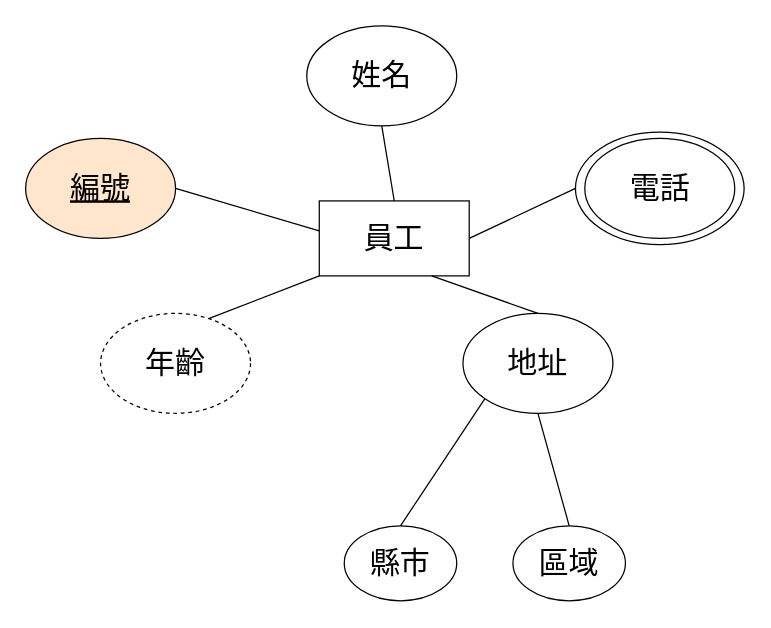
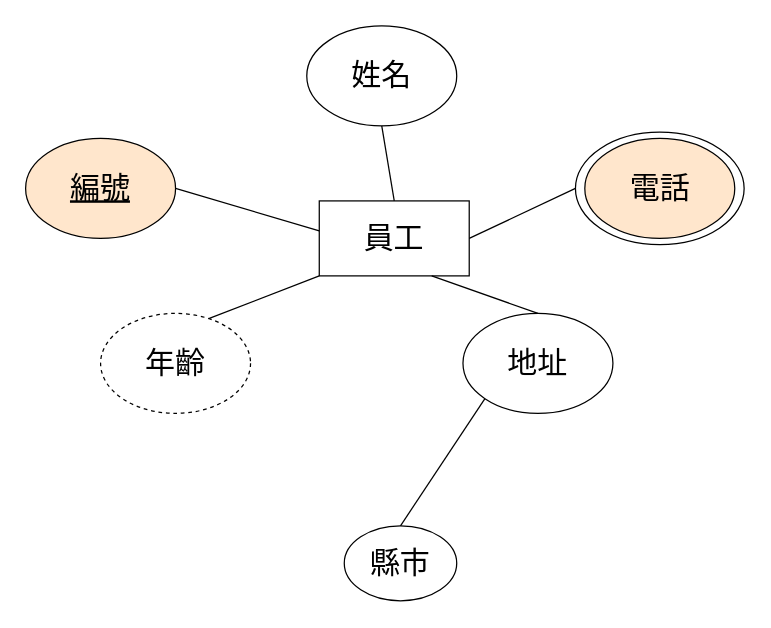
  <mxCell id="0" />
  <mxCell id="1" parent="0" />
  <mxCell id="2" value="" style="ellipse;whiteSpace=wrap;html=1;" parent="1" vertex="1"><mxGeometry x="460" y="105" width="135" height="90" as="geometry" /></mxCell>
  <mxCell id="3" value="&lt;font style=&quot;font-size: 24px;&quot;&gt;員工&lt;/font&gt;" style="rounded=0;whiteSpace=wrap;html=1;" parent="1" vertex="1"><mxGeometry x="255" y="160" width="120" height="60" as="geometry" /></mxCell>
  <mxCell id="4" value="&lt;font style=&quot;font-size: 24px;&quot;&gt;&lt;u&gt;編號&lt;/u&gt;&lt;/font&gt;" style="ellipse;whiteSpace=wrap;html=1;fillColor=#ffe6cc;" parent="1" vertex="1"><mxGeometry x="20" y="110" width="120" height="80" as="geometry" /></mxCell>
  <mxCell id="5" value="&lt;font style=&quot;font-size: 24px;&quot;&gt;姓名&lt;/font&gt;" style="ellipse;whiteSpace=wrap;html=1;" parent="1" vertex="1"><mxGeometry x="245" y="20" width="120" height="80" as="geometry" /></mxCell>
- <mxCell id="6" value="&lt;font style=&quot;font-size: 24px;&quot;&gt;電話&lt;/font&gt;" style="ellipse;whiteSpace=wrap;html=1;" parent="1" vertex="1"><mxGeometry x="467.5" y="110" width="120" height="80" as="geometry" /></mxCell>
+ <mxCell id="6" value="&lt;font style=&quot;font-size: 24px;&quot;&gt;電話&lt;/font&gt;" style="ellipse;whiteSpace=wrap;html=1;fillColor=#ffe6cc;" parent="1" vertex="1"><mxGeometry x="467.5" y="110" width="120" height="80" as="geometry" /></mxCell>
  <mxCell id="7" value="&lt;font style=&quot;font-size: 24px;&quot;&gt;年齡&lt;/font&gt;" style="ellipse;whiteSpace=wrap;html=1;dashed=1;" parent="1" vertex="1"><mxGeometry x="80" y="250" width="120" height="80" as="geometry" /></mxCell>
  <mxCell id="8" value="&lt;font style=&quot;font-size: 24px;&quot;&gt;地址&lt;/font&gt;" style="ellipse;whiteSpace=wrap;html=1;" parent="1" vertex="1"><mxGeometry x="370" y="250" width="120" height="80" as="geometry" /></mxCell>
- <mxCell id="9" value="&lt;font style=&quot;font-size: 24px;&quot;&gt;區域&lt;/font&gt;" style="ellipse;whiteSpace=wrap;html=1;" parent="1" vertex="1"><mxGeometry x="410" y="420" width="90" height="60" as="geometry" /></mxCell>
  <mxCell id="10" value="&lt;font style=&quot;font-size: 24px;&quot;&gt;縣市&lt;/font&gt;" style="ellipse;whiteSpace=wrap;html=1;" parent="1" vertex="1"><mxGeometry x="275" y="420" width="90" height="60" as="geometry" /></mxCell>
  <mxCell id="11" value="" style="endArrow=none;html=1;rounded=0;entryX=0;entryY=1;entryDx=0;entryDy=0;exitX=0.5;exitY=0;exitDx=0;exitDy=0;" parent="1" source="10" target="8" edge="1"><mxGeometry width="50" height="50" relative="1" as="geometry"><mxPoint x="280" y="340" as="sourcePoint" /><mxPoint x="330" y="290" as="targetPoint" /></mxGeometry></mxCell>
- <mxCell id="12" value="" style="endArrow=none;html=1;rounded=0;entryX=0.5;entryY=1;entryDx=0;entryDy=0;exitX=0.5;exitY=0;exitDx=0;exitDy=0;" parent="1" source="9" target="8" edge="1"><mxGeometry width="50" height="50" relative="1" as="geometry"><mxPoint x="280" y="340" as="sourcePoint" /><mxPoint x="330" y="290" as="targetPoint" /></mxGeometry></mxCell>
  <mxCell id="13" value="" style="endArrow=none;html=1;rounded=0;exitX=0.725;exitY=0.05;exitDx=0;exitDy=0;exitPerimeter=0;entryX=0;entryY=1;entryDx=0;entryDy=0;" edge="1" parent="1" source="7" target="3"><mxGeometry width="50" height="50" relative="1" as="geometry"><mxPoint x="280" y="260" as="sourcePoint" /><mxPoint x="330" y="210" as="targetPoint" /></mxGeometry></mxCell>
  <mxCell id="14" value="" style="endArrow=none;html=1;rounded=0;exitX=1;exitY=0.5;exitDx=0;exitDy=0;entryX=0;entryY=0.4;entryDx=0;entryDy=0;entryPerimeter=0;" edge="1" parent="1" source="4" target="3"><mxGeometry width="50" height="50" relative="1" as="geometry"><mxPoint x="280" y="260" as="sourcePoint" /><mxPoint x="330" y="210" as="targetPoint" /></mxGeometry></mxCell>
  <mxCell id="15" value="" style="endArrow=none;html=1;rounded=0;entryX=0.5;entryY=1;entryDx=0;entryDy=0;exitX=0.5;exitY=0;exitDx=0;exitDy=0;" edge="1" parent="1" source="3" target="5"><mxGeometry width="50" height="50" relative="1" as="geometry"><mxPoint x="280" y="260" as="sourcePoint" /><mxPoint x="330" y="210" as="targetPoint" /></mxGeometry></mxCell>
  <mxCell id="16" value="" style="endArrow=none;html=1;rounded=0;entryX=0;entryY=0.5;entryDx=0;entryDy=0;exitX=1;exitY=0.5;exitDx=0;exitDy=0;" edge="1" parent="1" source="3" target="2"><mxGeometry width="50" height="50" relative="1" as="geometry"><mxPoint x="280" y="260" as="sourcePoint" /><mxPoint x="330" y="210" as="targetPoint" /></mxGeometry></mxCell>
  <mxCell id="17" value="" style="endArrow=none;html=1;rounded=0;entryX=0.75;entryY=1;entryDx=0;entryDy=0;exitX=0.5;exitY=0;exitDx=0;exitDy=0;" edge="1" parent="1" source="8" target="3"><mxGeometry width="50" height="50" relative="1" as="geometry"><mxPoint x="280" y="260" as="sourcePoint" /><mxPoint x="330" y="210" as="targetPoint" /></mxGeometry></mxCell>
